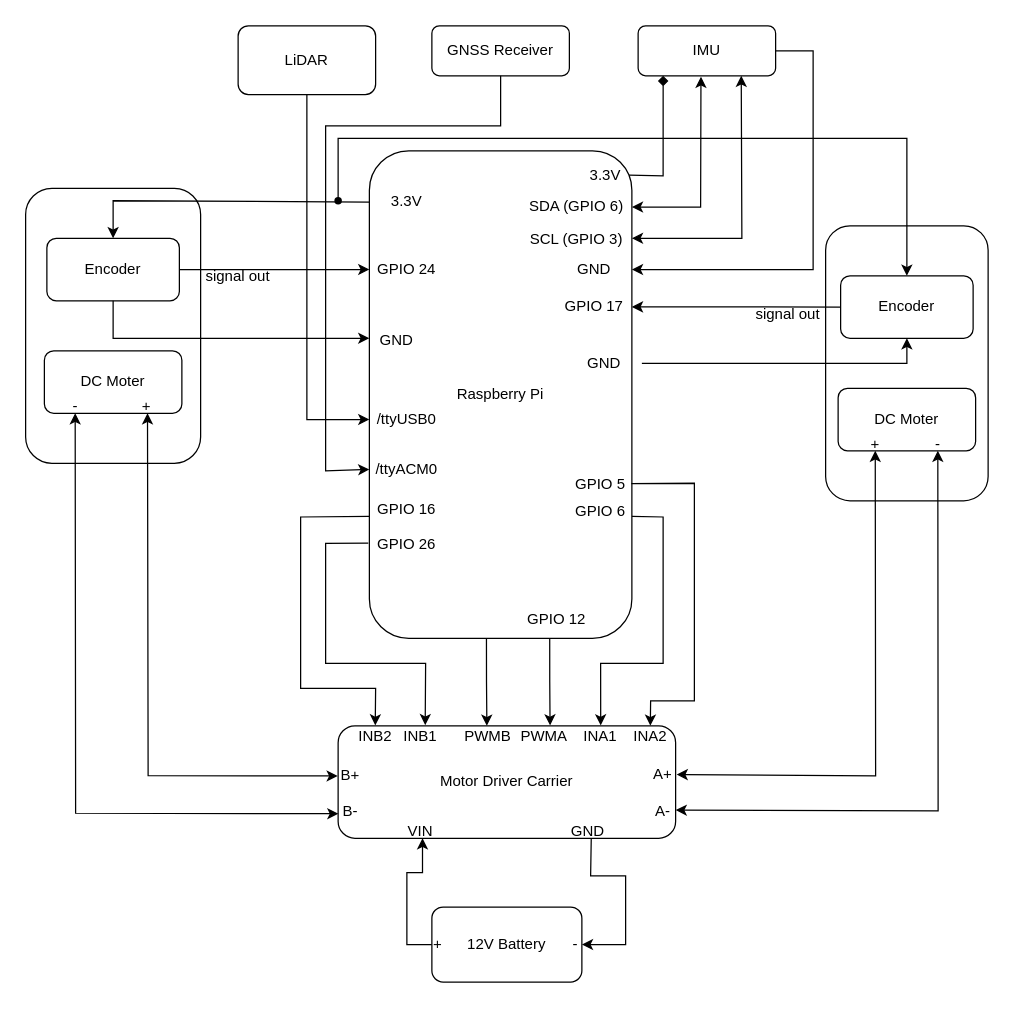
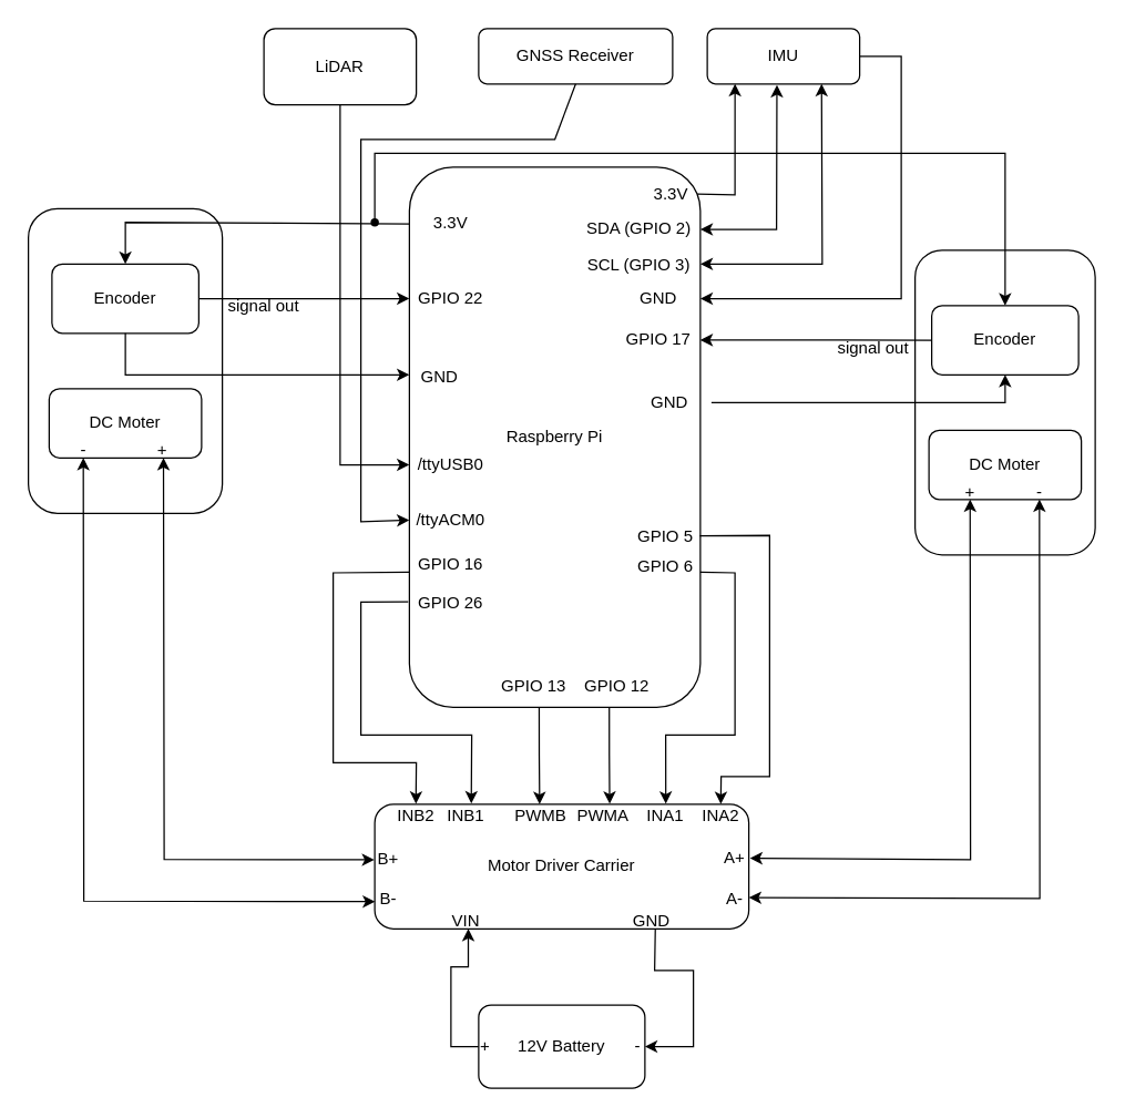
  <mxCell id="0" />
  <mxCell id="1" parent="0" />
  <mxCell id="2" style="edgeStyle=orthogonalEdgeStyle;rounded=0;orthogonalLoop=1;jettySize=auto;html=1;exitX=0.687;exitY=0.998;exitDx=0;exitDy=0;entryX=0.628;entryY=-0.003;entryDx=0;entryDy=0;exitPerimeter=0;entryPerimeter=0;" parent="1" source="3" target="19" edge="1"><mxGeometry relative="1" as="geometry" /></mxCell>
  <mxCell id="3" value="Raspberry Pi" style="rounded=1;whiteSpace=wrap;html=1;" parent="1" vertex="1"><mxGeometry x="295" y="120" width="210" height="390" as="geometry" /></mxCell>
  <mxCell id="4" value="LiDAR" style="rounded=1;whiteSpace=wrap;html=1;" parent="1" vertex="1"><mxGeometry x="190" y="20" width="110" height="55" as="geometry" /></mxCell>
- <mxCell id="5" value="GNSS Receiver" style="rounded=1;whiteSpace=wrap;html=1;" parent="1" vertex="1"><mxGeometry x="345" y="20" width="110" height="40" as="geometry" /></mxCell>
+ <mxCell id="5" value="GNSS Receiver" style="rounded=1;whiteSpace=wrap;html=1;" parent="1" vertex="1"><mxGeometry x="345" y="20" width="140" height="40" as="geometry" /></mxCell>
  <mxCell id="6" value="IMU" style="rounded=1;whiteSpace=wrap;html=1;" parent="1" vertex="1"><mxGeometry x="510" y="20" width="110" height="40" as="geometry" /></mxCell>
  <mxCell id="7" value="" style="rounded=1;whiteSpace=wrap;html=1;" parent="1" vertex="1"><mxGeometry x="20" y="150" width="140" height="220" as="geometry" /></mxCell>
  <mxCell id="8" value="Encoder" style="rounded=1;whiteSpace=wrap;html=1;" parent="1" vertex="1"><mxGeometry x="37" y="190" width="106" height="50" as="geometry" /></mxCell>
  <mxCell id="9" value="DC Moter" style="rounded=1;whiteSpace=wrap;html=1;" parent="1" vertex="1"><mxGeometry x="35" y="280" width="110" height="50" as="geometry" /></mxCell>
  <mxCell id="10" value="" style="rounded=1;whiteSpace=wrap;html=1;" parent="1" vertex="1"><mxGeometry x="660" y="180" width="130" height="220" as="geometry" /></mxCell>
  <mxCell id="11" value="Encoder" style="rounded=1;whiteSpace=wrap;html=1;" parent="1" vertex="1"><mxGeometry x="672" y="220" width="106" height="50" as="geometry" /></mxCell>
  <mxCell id="12" value="DC Moter" style="rounded=1;whiteSpace=wrap;html=1;" parent="1" vertex="1"><mxGeometry x="670" y="310" width="110" height="50" as="geometry" /></mxCell>
  <mxCell id="13" value="" style="endArrow=none;html=1;rounded=0;entryX=0.5;entryY=1;entryDx=0;entryDy=0;endFill=0;startArrow=classic;startFill=1;" parent="1" target="8" edge="1"><mxGeometry width="50" height="50" relative="1" as="geometry"><mxPoint x="295" y="270" as="sourcePoint" /><mxPoint x="400" y="220" as="targetPoint" /><Array as="points"><mxPoint x="180" y="270" /><mxPoint x="90" y="270" /></Array></mxGeometry></mxCell>
  <mxCell id="14" value="" style="endArrow=classic;html=1;rounded=0;exitX=1;exitY=0.5;exitDx=0;exitDy=0;entryX=0;entryY=0.5;entryDx=0;entryDy=0;" parent="1" source="8" edge="1"><mxGeometry width="50" height="50" relative="1" as="geometry"><mxPoint x="220" y="200" as="sourcePoint" /><mxPoint x="295" y="215" as="targetPoint" /></mxGeometry></mxCell>
  <mxCell id="15" value="" style="endArrow=classic;html=1;rounded=0;entryX=0.5;entryY=0;entryDx=0;entryDy=0;exitX=0;exitY=0.5;exitDx=0;exitDy=0;" parent="1" source="28" target="8" edge="1"><mxGeometry width="50" height="50" relative="1" as="geometry"><mxPoint x="290" y="160" as="sourcePoint" /><mxPoint x="90" y="130" as="targetPoint" /><Array as="points"><mxPoint x="90" y="160" /></Array></mxGeometry></mxCell>
  <mxCell id="16" value="" style="endArrow=classic;html=1;rounded=0;entryX=0.994;entryY=0.155;entryDx=0;entryDy=0;entryPerimeter=0;exitX=0;exitY=0.5;exitDx=0;exitDy=0;" parent="1" source="11" edge="1"><mxGeometry width="50" height="50" relative="1" as="geometry"><mxPoint x="673.26" y="244.8" as="sourcePoint" /><mxPoint x="505" y="244.91" as="targetPoint" /></mxGeometry></mxCell>
  <mxCell id="17" value="" style="endArrow=classic;html=1;rounded=0;entryX=0.5;entryY=0;entryDx=0;entryDy=0;" parent="1" target="11" edge="1"><mxGeometry width="50" height="50" relative="1" as="geometry"><mxPoint x="270" y="160" as="sourcePoint" /><mxPoint x="600" y="140" as="targetPoint" /><Array as="points"><mxPoint x="270" y="110" /><mxPoint x="360" y="110" /><mxPoint x="725" y="110" /></Array></mxGeometry></mxCell>
  <mxCell id="18" value="" style="endArrow=classic;html=1;rounded=0;entryX=0.5;entryY=1;entryDx=0;entryDy=0;exitX=1;exitY=0.5;exitDx=0;exitDy=0;" parent="1" source="29" target="11" edge="1"><mxGeometry width="50" height="50" relative="1" as="geometry"><mxPoint x="305" y="280" as="sourcePoint" /><mxPoint x="100" y="250" as="targetPoint" /><Array as="points"><mxPoint x="580" y="290" /><mxPoint x="725" y="290" /></Array></mxGeometry></mxCell>
  <mxCell id="19" value="Motor Driver Carrier" style="rounded=1;whiteSpace=wrap;html=1;" parent="1" vertex="1"><mxGeometry x="270" y="580" width="270" height="90" as="geometry" /></mxCell>
  <mxCell id="20" style="edgeStyle=orthogonalEdgeStyle;rounded=0;orthogonalLoop=1;jettySize=auto;html=1;exitX=0;exitY=0.5;exitDx=0;exitDy=0;entryX=0.25;entryY=1;entryDx=0;entryDy=0;" parent="1" source="21" target="19" edge="1"><mxGeometry relative="1" as="geometry" /></mxCell>
  <mxCell id="21" value="12V Battery" style="rounded=1;whiteSpace=wrap;html=1;" parent="1" vertex="1"><mxGeometry x="345" y="725" width="120" height="60" as="geometry" /></mxCell>
- <mxCell id="22" value="" style="endArrow=diamond;html=1;rounded=0;entryX=0.182;entryY=1;entryDx=0;entryDy=0;exitX=0.99;exitY=0.05;exitDx=0;exitDy=0;exitPerimeter=0;entryPerimeter=0;" parent="1" source="3" target="6" edge="1"><mxGeometry width="50" height="50" relative="1" as="geometry"><mxPoint x="510" y="140" as="sourcePoint" /><mxPoint x="430" y="180" as="targetPoint" /><Array as="points"><mxPoint x="530" y="140" /></Array></mxGeometry></mxCell>
+ <mxCell id="22" value="" style="endArrow=classic;html=1;rounded=0;entryX=0.182;entryY=1;entryDx=0;entryDy=0;exitX=0.99;exitY=0.05;exitDx=0;exitDy=0;exitPerimeter=0;entryPerimeter=0;" parent="1" source="3" target="6" edge="1"><mxGeometry width="50" height="50" relative="1" as="geometry"><mxPoint x="510" y="140" as="sourcePoint" /><mxPoint x="430" y="180" as="targetPoint" /><Array as="points"><mxPoint x="530" y="140" /></Array></mxGeometry></mxCell>
  <mxCell id="23" value="" style="endArrow=none;html=1;rounded=0;entryX=1;entryY=0.5;entryDx=0;entryDy=0;exitX=1;exitY=0.5;exitDx=0;exitDy=0;curved=0;startArrow=classic;startFill=1;endFill=0;" parent="1" source="27" target="6" edge="1"><mxGeometry width="50" height="50" relative="1" as="geometry"><mxPoint x="505" y="200" as="sourcePoint" /><mxPoint x="565" y="90" as="targetPoint" /><Array as="points"><mxPoint x="565" y="215" /><mxPoint x="650" y="215" /><mxPoint x="650" y="40" /></Array></mxGeometry></mxCell>
  <mxCell id="24" value="" style="shape=waypoint;sketch=0;fillStyle=solid;size=6;pointerEvents=1;points=[];fillColor=none;resizable=0;rotatable=0;perimeter=centerPerimeter;snapToPoint=1;" parent="1" vertex="1"><mxGeometry x="260" y="150" width="20" height="20" as="geometry" /></mxCell>
  <mxCell id="25" value="" style="endArrow=classic;startArrow=classic;html=1;rounded=0;entryX=0.75;entryY=1;entryDx=0;entryDy=0;exitX=1;exitY=0;exitDx=0;exitDy=0;" parent="1" target="6" edge="1"><mxGeometry width="50" height="50" relative="1" as="geometry"><mxPoint x="505" y="190" as="sourcePoint" /><mxPoint x="390" y="150" as="targetPoint" /><Array as="points"><mxPoint x="593" y="190" /></Array></mxGeometry></mxCell>
  <mxCell id="26" value="3.3V" style="text;html=1;align=center;verticalAlign=middle;whiteSpace=wrap;rounded=0;" parent="1" vertex="1"><mxGeometry x="454" y="125" width="60" height="30" as="geometry" /></mxCell>
  <mxCell id="27" value="GND" style="text;html=1;align=center;verticalAlign=middle;whiteSpace=wrap;rounded=0;" parent="1" vertex="1"><mxGeometry x="445" y="200" width="60" height="30" as="geometry" /></mxCell>
  <mxCell id="28" value="3.3V" style="text;html=1;align=center;verticalAlign=middle;whiteSpace=wrap;rounded=0;" parent="1" vertex="1"><mxGeometry x="295" y="146" width="60" height="30" as="geometry" /></mxCell>
  <mxCell id="29" value="GND" style="text;html=1;align=center;verticalAlign=middle;whiteSpace=wrap;rounded=0;" parent="1" vertex="1"><mxGeometry x="453" y="275" width="60" height="30" as="geometry" /></mxCell>
  <mxCell id="30" value="GND" style="text;html=1;align=center;verticalAlign=middle;whiteSpace=wrap;rounded=0;" parent="1" vertex="1"><mxGeometry x="287" y="257" width="60" height="30" as="geometry" /></mxCell>
  <mxCell id="31" value="SCL (GPIO 3)&amp;nbsp;" style="text;html=1;align=center;verticalAlign=middle;whiteSpace=wrap;rounded=0;" parent="1" vertex="1"><mxGeometry x="420" y="176" width="85" height="30" as="geometry" /></mxCell>
- <mxCell id="32" value="SDA (GPIO 6)&amp;nbsp;" style="text;html=1;align=center;verticalAlign=middle;whiteSpace=wrap;rounded=0;" parent="1" vertex="1"><mxGeometry x="420" y="150" width="85" height="30" as="geometry" /></mxCell>
+ <mxCell id="32" value="SDA (GPIO 2)&amp;nbsp;" style="text;html=1;align=center;verticalAlign=middle;whiteSpace=wrap;rounded=0;" parent="1" vertex="1"><mxGeometry x="420" y="150" width="85" height="30" as="geometry" /></mxCell>
  <mxCell id="33" value="" style="endArrow=classic;startArrow=classic;html=1;rounded=0;entryX=0.457;entryY=1.019;entryDx=0;entryDy=0;exitX=1;exitY=0.5;exitDx=0;exitDy=0;entryPerimeter=0;" parent="1" source="32" target="6" edge="1"><mxGeometry width="50" height="50" relative="1" as="geometry"><mxPoint x="515" y="200" as="sourcePoint" /><mxPoint x="610" y="70" as="targetPoint" /><Array as="points"><mxPoint x="560" y="165" /></Array></mxGeometry></mxCell>
  <mxCell id="34" value="" style="endArrow=none;html=1;rounded=0;exitX=1;exitY=0.5;exitDx=0;exitDy=0;entryX=0.75;entryY=1;entryDx=0;entryDy=0;endFill=0;startArrow=classic;startFill=1;" parent="1" source="21" target="19" edge="1"><mxGeometry width="50" height="50" relative="1" as="geometry"><mxPoint x="400" y="460" as="sourcePoint" /><mxPoint x="450" y="410" as="targetPoint" /><Array as="points"><mxPoint x="500" y="755" /><mxPoint x="500" y="700" /><mxPoint x="472" y="700" /></Array></mxGeometry></mxCell>
  <mxCell id="35" value="-" style="text;html=1;align=center;verticalAlign=middle;whiteSpace=wrap;rounded=0;" parent="1" vertex="1"><mxGeometry x="430" y="740" width="60" height="30" as="geometry" /></mxCell>
  <mxCell id="36" value="+" style="text;html=1;align=center;verticalAlign=middle;whiteSpace=wrap;rounded=0;" parent="1" vertex="1"><mxGeometry x="320" y="740" width="60" height="30" as="geometry" /></mxCell>
  <mxCell id="37" value="" style="endArrow=classic;html=1;rounded=0;entryX=0.224;entryY=0.998;entryDx=0;entryDy=0;exitX=0.001;exitY=0.782;exitDx=0;exitDy=0;exitPerimeter=0;startArrow=classic;startFill=1;entryPerimeter=0;" parent="1" source="19" target="9" edge="1"><mxGeometry width="50" height="50" relative="1" as="geometry"><mxPoint x="390" y="570" as="sourcePoint" /><mxPoint x="440" y="520" as="targetPoint" /><Array as="points"><mxPoint x="60" y="650" /></Array></mxGeometry></mxCell>
  <mxCell id="38" value="" style="endArrow=classic;html=1;rounded=0;entryX=0.75;entryY=1;entryDx=0;entryDy=0;exitX=-0.001;exitY=0.446;exitDx=0;exitDy=0;exitPerimeter=0;startArrow=classic;startFill=1;" parent="1" source="19" target="9" edge="1"><mxGeometry width="50" height="50" relative="1" as="geometry"><mxPoint x="405" y="625" as="sourcePoint" /><mxPoint x="123" y="330" as="targetPoint" /><Array as="points"><mxPoint x="118" y="620" /></Array></mxGeometry></mxCell>
  <mxCell id="39" value="A+" style="text;html=1;align=center;verticalAlign=middle;whiteSpace=wrap;rounded=0;" parent="1" vertex="1"><mxGeometry x="500" y="604" width="60" height="30" as="geometry" /></mxCell>
  <mxCell id="40" value="A-" style="text;html=1;align=center;verticalAlign=middle;whiteSpace=wrap;rounded=0;" parent="1" vertex="1"><mxGeometry x="500" y="634" width="60" height="30" as="geometry" /></mxCell>
  <mxCell id="41" value="" style="endArrow=classic;html=1;rounded=0;entryX=0.27;entryY=0.999;entryDx=0;entryDy=0;exitX=1.003;exitY=0.434;exitDx=0;exitDy=0;exitPerimeter=0;entryPerimeter=0;startArrow=classic;startFill=1;" parent="1" source="19" target="12" edge="1"><mxGeometry width="50" height="50" relative="1" as="geometry"><mxPoint x="355" y="605" as="sourcePoint" /><mxPoint x="128" y="340" as="targetPoint" /><Array as="points"><mxPoint x="700" y="620" /></Array></mxGeometry></mxCell>
  <mxCell id="42" value="B+" style="text;html=1;align=center;verticalAlign=middle;whiteSpace=wrap;rounded=0;" parent="1" vertex="1"><mxGeometry x="250" y="605" width="60" height="30" as="geometry" /></mxCell>
  <mxCell id="43" value="B-" style="text;html=1;align=center;verticalAlign=middle;whiteSpace=wrap;rounded=0;" parent="1" vertex="1"><mxGeometry x="250" y="634" width="60" height="30" as="geometry" /></mxCell>
  <mxCell id="44" value="" style="endArrow=classic;html=1;rounded=0;exitX=1;exitY=0.75;exitDx=0;exitDy=0;entryX=0.725;entryY=0.999;entryDx=0;entryDy=0;entryPerimeter=0;startArrow=classic;startFill=1;" parent="1" source="19" target="12" edge="1"><mxGeometry width="50" height="50" relative="1" as="geometry"><mxPoint x="475" y="605" as="sourcePoint" /><mxPoint x="708" y="370" as="targetPoint" /><Array as="points"><mxPoint x="750" y="648" /></Array></mxGeometry></mxCell>
  <mxCell id="45" value="" style="endArrow=classic;html=1;rounded=0;exitX=0.5;exitY=1;exitDx=0;exitDy=0;entryX=0;entryY=0.5;entryDx=0;entryDy=0;" parent="1" source="4" target="48" edge="1"><mxGeometry width="50" height="50" relative="1" as="geometry"><mxPoint x="320" y="370" as="sourcePoint" /><mxPoint x="370" y="320" as="targetPoint" /><Array as="points"><mxPoint x="245" y="335" /></Array></mxGeometry></mxCell>
  <mxCell id="46" value="" style="endArrow=classic;html=1;rounded=0;exitX=0.5;exitY=1;exitDx=0;exitDy=0;entryX=0;entryY=0.5;entryDx=0;entryDy=0;" parent="1" source="5" target="47" edge="1"><mxGeometry width="50" height="50" relative="1" as="geometry"><mxPoint x="320" y="370" as="sourcePoint" /><mxPoint x="370" y="320" as="targetPoint" /><Array as="points"><mxPoint x="400" y="100" /><mxPoint x="260" y="100" /><mxPoint x="260" y="376" /></Array></mxGeometry></mxCell>
  <mxCell id="47" value="/ttyACM0" style="text;html=1;align=center;verticalAlign=middle;whiteSpace=wrap;rounded=0;" parent="1" vertex="1"><mxGeometry x="295" y="360" width="60" height="30" as="geometry" /></mxCell>
  <mxCell id="48" value="/ttyUSB0" style="text;html=1;align=center;verticalAlign=middle;whiteSpace=wrap;rounded=0;" parent="1" vertex="1"><mxGeometry x="295" y="320" width="60" height="30" as="geometry" /></mxCell>
  <mxCell id="49" value="" style="endArrow=classic;html=1;rounded=0;exitX=0;exitY=0.75;exitDx=0;exitDy=0;entryX=0.11;entryY=-0.003;entryDx=0;entryDy=0;entryPerimeter=0;" parent="1" source="3" target="19" edge="1"><mxGeometry width="50" height="50" relative="1" as="geometry"><mxPoint x="310" y="580" as="sourcePoint" /><mxPoint x="370" y="580" as="targetPoint" /><Array as="points"><mxPoint x="240" y="413" /><mxPoint x="240" y="550" /><mxPoint x="300" y="550" /></Array></mxGeometry></mxCell>
  <mxCell id="50" value="" style="endArrow=classic;html=1;rounded=0;exitX=-0.004;exitY=0.805;exitDx=0;exitDy=0;exitPerimeter=0;entryX=0.258;entryY=-0.005;entryDx=0;entryDy=0;entryPerimeter=0;" parent="1" source="3" target="19" edge="1"><mxGeometry width="50" height="50" relative="1" as="geometry"><mxPoint x="305" y="453" as="sourcePoint" /><mxPoint x="390" y="580" as="targetPoint" /><Array as="points"><mxPoint x="260" y="434" /><mxPoint x="260" y="530" /><mxPoint x="340" y="530" /></Array></mxGeometry></mxCell>
  <mxCell id="51" style="edgeStyle=orthogonalEdgeStyle;rounded=0;orthogonalLoop=1;jettySize=auto;html=1;exitX=0.446;exitY=1;exitDx=0;exitDy=0;exitPerimeter=0;" parent="1" source="3" edge="1"><mxGeometry relative="1" as="geometry"><mxPoint x="389" y="580" as="targetPoint" /></mxGeometry></mxCell>
  <mxCell id="52" value="" style="endArrow=classic;html=1;rounded=0;exitX=1;exitY=0.75;exitDx=0;exitDy=0;entryX=0.778;entryY=-0.003;entryDx=0;entryDy=0;entryPerimeter=0;" parent="1" source="3" target="19" edge="1"><mxGeometry width="50" height="50" relative="1" as="geometry"><mxPoint x="304" y="444" as="sourcePoint" /><mxPoint x="440" y="580" as="targetPoint" /><Array as="points"><mxPoint x="530" y="413" /><mxPoint x="530" y="470" /><mxPoint x="530" y="530" /><mxPoint x="480" y="530" /></Array></mxGeometry></mxCell>
  <mxCell id="53" value="" style="endArrow=classic;html=1;rounded=0;exitX=0.998;exitY=0.683;exitDx=0;exitDy=0;entryX=0.925;entryY=0;entryDx=0;entryDy=0;entryPerimeter=0;exitPerimeter=0;" parent="1" source="3" target="19" edge="1"><mxGeometry width="50" height="50" relative="1" as="geometry"><mxPoint x="530" y="412" as="sourcePoint" /><mxPoint x="445" y="580" as="targetPoint" /><Array as="points"><mxPoint x="555" y="386" /><mxPoint x="555" y="470" /><mxPoint x="555" y="560" /><mxPoint x="520" y="560" /></Array></mxGeometry></mxCell>
  <mxCell id="54" value="INB2" style="text;html=1;align=center;verticalAlign=middle;whiteSpace=wrap;rounded=0;" parent="1" vertex="1"><mxGeometry x="270" y="573.5" width="60" height="30" as="geometry" /></mxCell>
  <mxCell id="55" value="PWMB" style="text;html=1;align=center;verticalAlign=middle;whiteSpace=wrap;rounded=0;" parent="1" vertex="1"><mxGeometry x="360" y="573.5" width="60" height="30" as="geometry" /></mxCell>
  <mxCell id="56" value="PWMA" style="text;html=1;align=center;verticalAlign=middle;whiteSpace=wrap;rounded=0;" parent="1" vertex="1"><mxGeometry x="405" y="573.5" width="60" height="30" as="geometry" /></mxCell>
  <mxCell id="57" value="VIN" style="text;html=1;align=center;verticalAlign=middle;whiteSpace=wrap;rounded=0;" parent="1" vertex="1"><mxGeometry x="306" y="650" width="60" height="30" as="geometry" /></mxCell>
  <mxCell id="58" value="GND" style="text;html=1;align=center;verticalAlign=middle;whiteSpace=wrap;rounded=0;" parent="1" vertex="1"><mxGeometry x="440" y="650" width="60" height="30" as="geometry" /></mxCell>
  <mxCell id="59" value="GPIO 5" style="text;html=1;align=center;verticalAlign=middle;whiteSpace=wrap;rounded=0;" parent="1" vertex="1"><mxGeometry x="450" y="372" width="60" height="30" as="geometry" /></mxCell>
  <mxCell id="60" value="GPIO 6" style="text;html=1;align=center;verticalAlign=middle;whiteSpace=wrap;rounded=0;" parent="1" vertex="1"><mxGeometry x="450" y="394" width="60" height="30" as="geometry" /></mxCell>
  <mxCell id="61" value="INA2" style="text;html=1;align=center;verticalAlign=middle;whiteSpace=wrap;rounded=0;" parent="1" vertex="1"><mxGeometry x="490" y="573.5" width="60" height="30" as="geometry" /></mxCell>
  <mxCell id="62" value="INA1" style="text;html=1;align=center;verticalAlign=middle;whiteSpace=wrap;rounded=0;" parent="1" vertex="1"><mxGeometry x="450" y="573.5" width="60" height="30" as="geometry" /></mxCell>
  <mxCell id="63" value="INB1" style="text;html=1;align=center;verticalAlign=middle;whiteSpace=wrap;rounded=0;" parent="1" vertex="1"><mxGeometry x="306" y="573.5" width="60" height="30" as="geometry" /></mxCell>
  <mxCell id="64" value="GPIO 16" style="text;html=1;align=center;verticalAlign=middle;whiteSpace=wrap;rounded=0;" parent="1" vertex="1"><mxGeometry x="295" y="392" width="60" height="30" as="geometry" /></mxCell>
  <mxCell id="65" value="GPIO 26" style="text;html=1;align=center;verticalAlign=middle;whiteSpace=wrap;rounded=0;" parent="1" vertex="1"><mxGeometry x="295" y="420" width="60" height="30" as="geometry" /></mxCell>
  <mxCell id="66" value="GPIO 12" style="text;html=1;align=center;verticalAlign=middle;whiteSpace=wrap;rounded=0;" parent="1" vertex="1"><mxGeometry x="415" y="480" width="60" height="30" as="geometry" /></mxCell>
- <mxCell id="68" value="GPIO 24" style="text;html=1;align=center;verticalAlign=middle;whiteSpace=wrap;rounded=0;" parent="1" vertex="1"><mxGeometry x="295" y="200" width="60" height="30" as="geometry" /></mxCell>
+ <mxCell id="67" value="GPIO 13" style="text;html=1;align=center;verticalAlign=middle;whiteSpace=wrap;rounded=0;" parent="1" vertex="1"><mxGeometry x="355" y="480" width="60" height="30" as="geometry" /></mxCell>
+ <mxCell id="68" value="GPIO 22" style="text;html=1;align=center;verticalAlign=middle;whiteSpace=wrap;rounded=0;" parent="1" vertex="1"><mxGeometry x="295" y="200" width="60" height="30" as="geometry" /></mxCell>
  <mxCell id="69" value="GPIO 17" style="text;html=1;align=center;verticalAlign=middle;whiteSpace=wrap;rounded=0;" parent="1" vertex="1"><mxGeometry x="445" y="230" width="60" height="30" as="geometry" /></mxCell>
  <mxCell id="70" value="signal out" style="text;html=1;align=center;verticalAlign=middle;whiteSpace=wrap;rounded=0;" parent="1" vertex="1"><mxGeometry x="160" y="206" width="60" height="30" as="geometry" /></mxCell>
  <mxCell id="71" value="signal out" style="text;html=1;align=center;verticalAlign=middle;whiteSpace=wrap;rounded=0;" parent="1" vertex="1"><mxGeometry x="600" y="236" width="60" height="30" as="geometry" /></mxCell>
  <mxCell id="72" value="+" style="text;html=1;align=center;verticalAlign=middle;whiteSpace=wrap;rounded=0;" parent="1" vertex="1"><mxGeometry x="87" y="310" width="60" height="30" as="geometry" /></mxCell>
  <mxCell id="73" value="+" style="text;html=1;align=center;verticalAlign=middle;whiteSpace=wrap;rounded=0;" parent="1" vertex="1"><mxGeometry x="670" y="340" width="60" height="30" as="geometry" /></mxCell>
  <mxCell id="74" value="-" style="text;html=1;align=center;verticalAlign=middle;whiteSpace=wrap;rounded=0;" parent="1" vertex="1"><mxGeometry x="720" y="340" width="60" height="30" as="geometry" /></mxCell>
  <mxCell id="75" value="-" style="text;html=1;align=center;verticalAlign=middle;whiteSpace=wrap;rounded=0;" parent="1" vertex="1"><mxGeometry x="30" y="310" width="60" height="30" as="geometry" /></mxCell>
